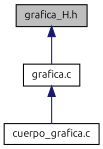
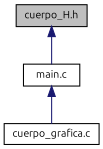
  digraph {
    fontname=Ubuntu
    node [color=black fillcolor=white fontname=Ubuntu fontsize=10 shape=record style=filled]
    edge [color=midnightblue dir=back fontname=Ubuntu fontsize=10 labelfontname=Helvetica labelfontsize=10 style=solid]
-   n1 [fillcolor=grey75 fontcolor=black height=0.2 label="grafica_H.h" width=0.4]
-   n2 [height=0.2 label="grafica.c" width=0.4]
+   n1 [fillcolor=grey75 fontcolor=black height=0.2 label="cuerpo_H.h" width=0.4]
+   n2 [height=0.2 label="main.c" width=0.4]
    n3 [height=0.2 label="cuerpo_grafica.c" width=0.4]
    n1 -> n2
    n2 -> n3
  }
